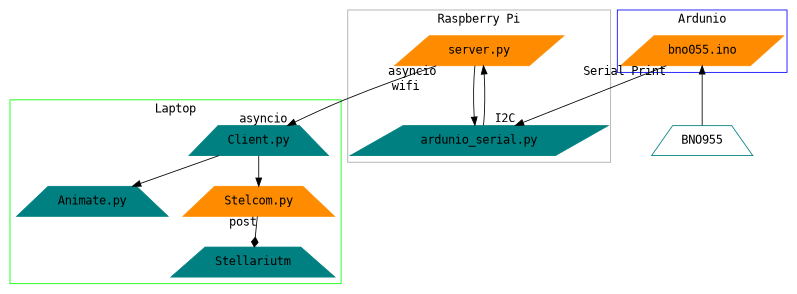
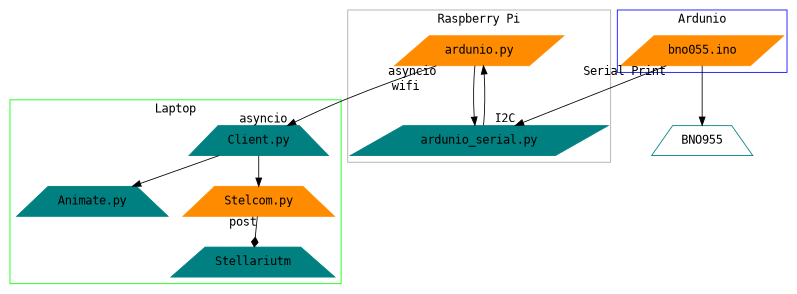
  digraph {
    fontname="DejaVu Sans Mono"
    node [color=teal fontname="DejaVu Sans Mono" shape=trapezium style=filled]
    edge [fontname="DejaVu Sans Mono"]
-   "server.py" [color=darkorange shape=parallelogram]
+   "server.py" [color=darkorange shape=parallelogram label="ardunio.py"]
    "ardunio_serial.py" [shape=parallelogram]
    "bno055.ino" [color=darkorange shape=parallelogram]
    "Client.py"
    "Animate.py"
    "Stelcom.py" [color=darkorange]
    Stellariutm
    n8 [label=BNO955 style=""]
    subgraph cluster_1 {
      color=darkgrey
      label="Raspberry Pi"
      "server.py"
      "ardunio_serial.py"
    }
    subgraph cluster_2 {
      color=blue
      label=Ardunio
      "bno055.ino"
    }
    subgraph cluster_3 {
      color=green
      label=Laptop
      "Client.py"
      "Animate.py"
      "Stelcom.py"
      Stellariutm
    }
    "server.py" -> "ardunio_serial.py"
    "server.py" -> "Client.py" [headlabel=asyncio label=wifi taillabel=asyncio]
    "ardunio_serial.py" -> "server.py"
    "bno055.ino" -> "ardunio_serial.py" [headlabel=I2C taillabel="Serial Print"]
    "Client.py" -> "Animate.py"
    "Client.py" -> "Stelcom.py"
    "Stelcom.py" -> Stellariutm [arrowhead=diamond taillabel=post]
-   n8 -> "bno055.ino"
+   "bno055.ino" -> n8
  }
